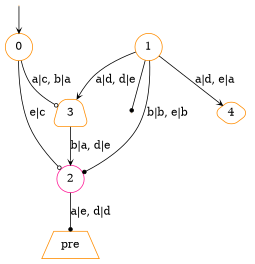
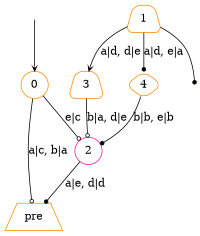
  digraph {
    rankdir=TB
    vcsn_context="lat<letterset<char_letters(abcde)>, letterset<char_letters(abcde)>>, b"
    node [color=darkorange shape=circle style=rounded]
    edge [arrowhead=vee arrowsize=.6]
    I0 [shape=point width=0 style=""]
    F1 [shape=point width=0 style=""]
    0 [width=0.5]
-   1 [width=0.5]
+   1 [shape=trapezium width=0.5]
    2 [color=deeppink width=0.5]
    3 [shape=trapezium width=0.5]
    4 [shape=diamond width=0.5]
    pre [shape=trapezium style=""]
    subgraph sub_1 {
      I0
      F1
    }
    subgraph sub_2 {
      0
      1
      2
      3
      4
    }
    I0 -> 0
    0 -> 2 [arrowhead=odot label="e|c"]
-   0 -> 3 [arrowhead=odot label="a|c, b|a"]
+   0 -> pre [arrowhead=odot label="a|c, b|a"]
    1 -> F1 [arrowhead=dot]
    1 -> 3 [label="a|d, d|e"]
-   1 -> 4 [label="a|d, e|a"]
+   1 -> 4 [arrowhead=dot label="a|d, e|a"]
    2 -> pre [arrowhead=dot label="a|e, d|d"]
-   3 -> 2 [label="b|a, d|e"]
-   1 -> 2 [arrowhead=dot label="b|b, e|b"]
+   3 -> 2 [arrowhead=odot label="b|a, d|e"]
+   4 -> 2 [arrowhead=dot label="b|b, e|b"]
  }
